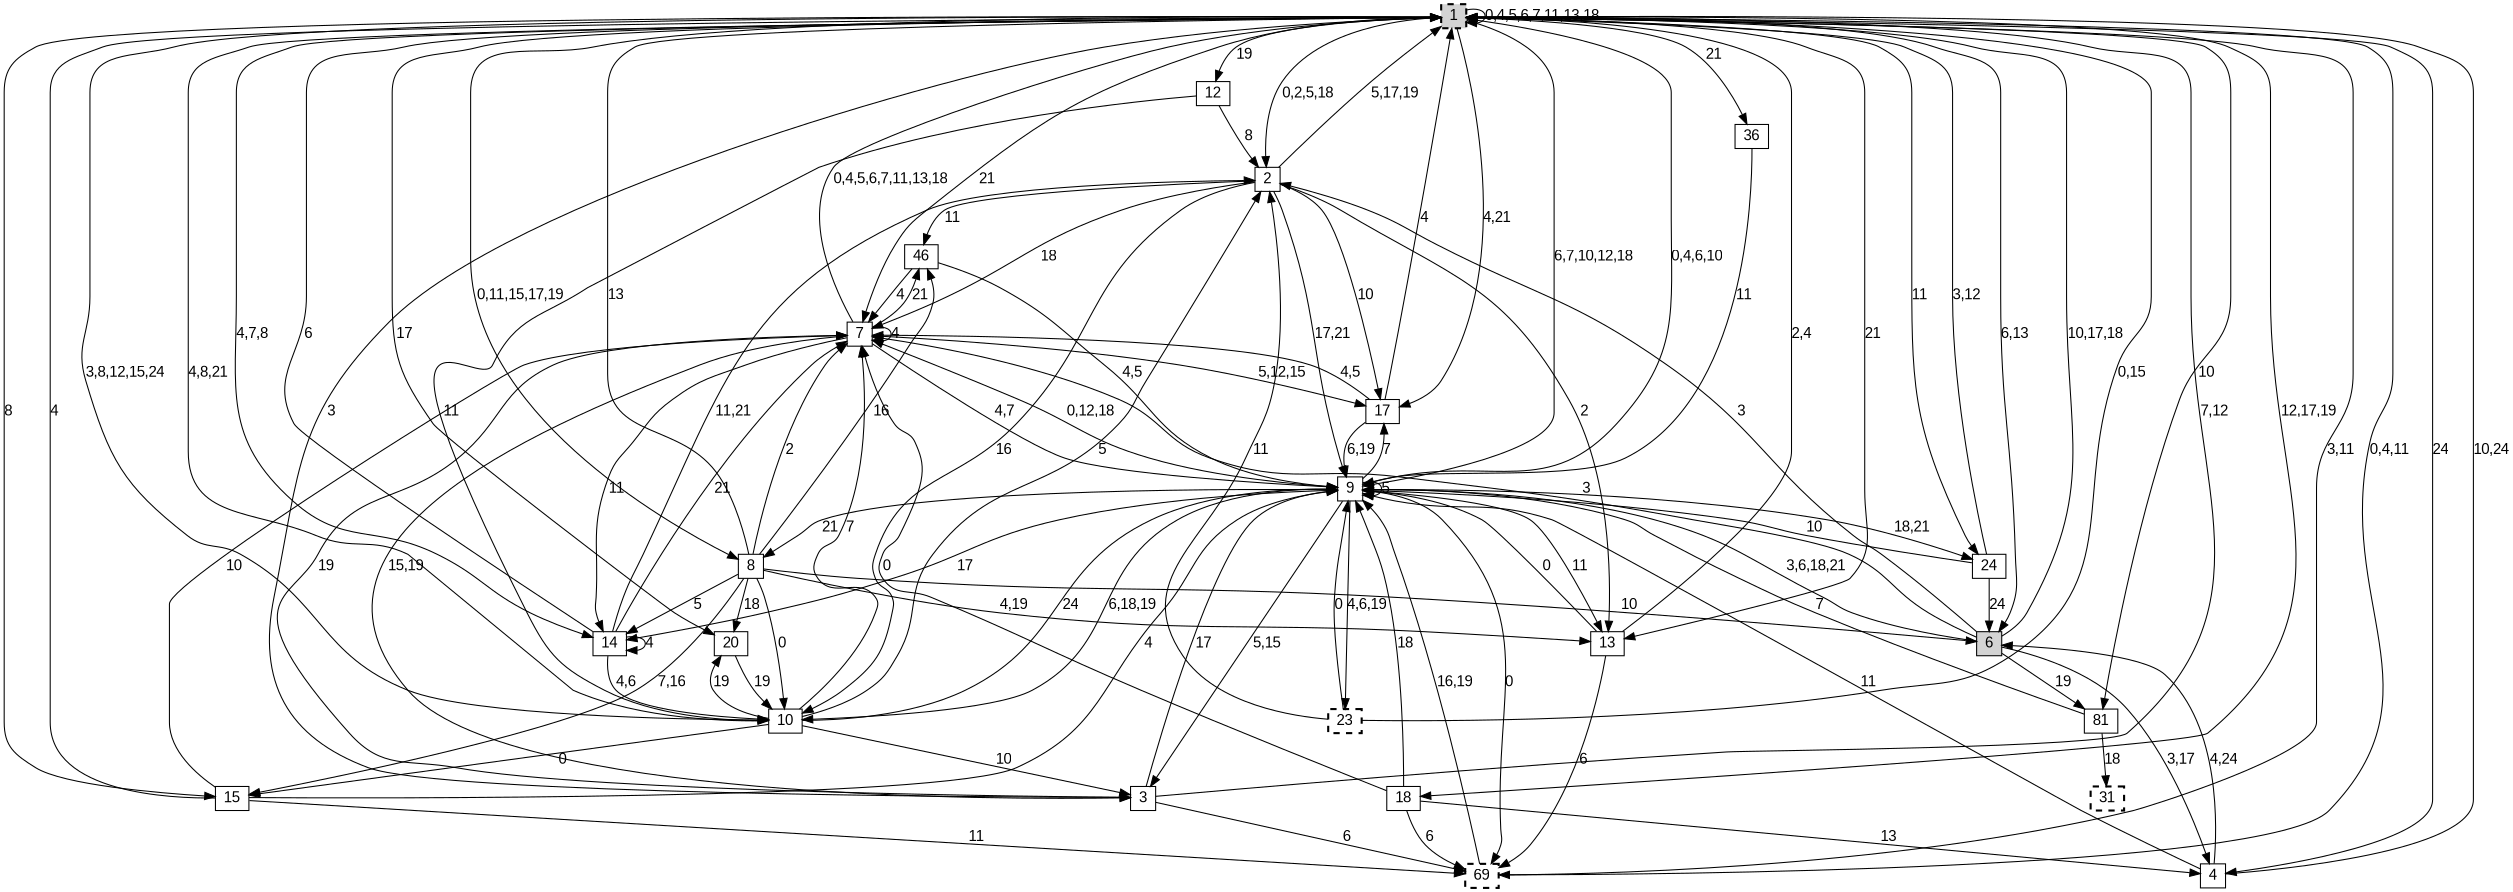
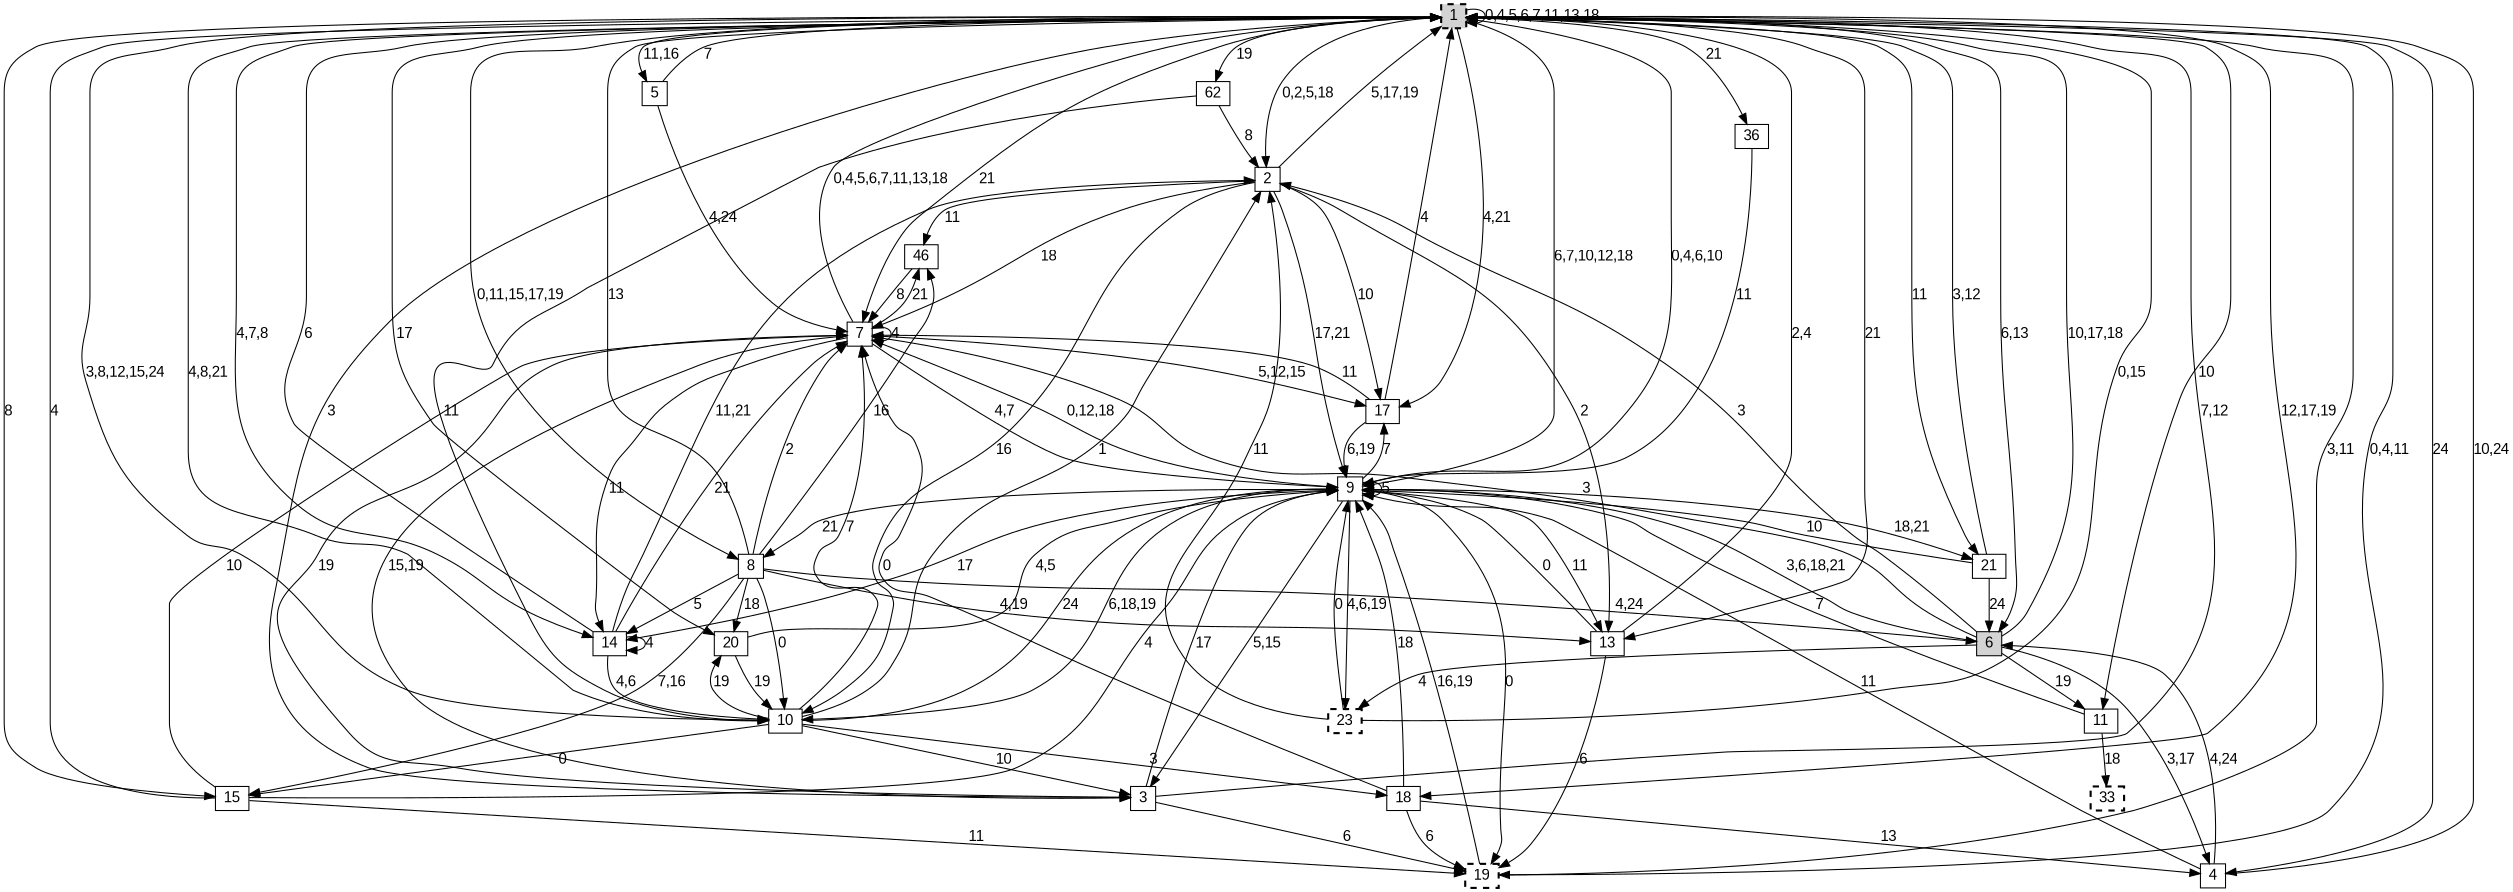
  digraph {
    rankdir=TB
    node [fontname=Arial shape=box]
    edge [fontname=Arial]
    n1 [height=0.1 label=1 style="filled,bold,dashed" width=0.1]
    n2 [height=0.1 label=2 width=0.1]
    n3 [height=0.1 label=3 width=0.1]
    n4 [height=0.1 label=4 width=0.1]
+   n5 [height=0.1 label=5 width=0.1]
    n6 [height=0.1 label=6 style=filled width=0.1]
    n7 [height=0.1 label=7 width=0.1]
    n8 [height=0.1 label=8 width=0.1]
    n9 [height=0.1 label=9 width=0.1]
    n10 [height=0.1 label=10 width=0.1]
-   n11 [height=0.1 label=81 width=0.1]
-   n12 [height=0.1 label=12 width=0.1]
+   n11 [height=0.1 label=11 width=0.1]
+   n12 [height=0.1 label=62 width=0.1]
    n13 [height=0.1 label=13 width=0.1]
    n14 [height=0.1 label=14 width=0.1]
    n15 [height=0.1 label=15 width=0.1]
    n16 [height=0.1 label=36 width=0.1]
    n17 [height=0.1 label=17 width=0.1]
    n18 [height=0.1 label=18 width=0.1]
-   n19 [height=0.1 label=69 style="bold,dashed" width=0.1]
-   n20 [height=0.1 label=24 width=0.1]
+   n19 [height=0.1 label=19 style="bold,dashed" width=0.1]
+   n20 [height=0.1 label=21 width=0.1]
    n21 [height=0.1 label=20 width=0.1]
    n22 [height=0.1 label=46 width=0.1]
    n23 [height=0.1 label=23 style="bold,dashed" width=0.1]
-   n24 [height=0.1 label=31 style="bold,dashed" width=0.1]
+   n24 [height=0.1 label=33 style="bold,dashed" width=0.1]
    n1 -> n1 [label="0,4,5,6,7,11,13,18"]
    n1 -> n2 [label="0,2,5,18"]
    n1 -> n3 [label=3]
    n1 -> n4 [label=24]
+   n1 -> n5 [label="11,16"]
    n1 -> n6 [label="6,13"]
    n1 -> n7 [label=21]
    n1 -> n8 [label="0,11,15,17,19"]
    n1 -> n9 [label="6,7,10,12,18"]
    n1 -> n10 [label="3,8,12,15,24"]
    n1 -> n11 [label=10]
    n1 -> n12 [label=19]
    n1 -> n13 [label=21]
    n1 -> n14 [label="4,7,8"]
    n1 -> n15 [label=8]
    n1 -> n16 [label=21]
    n1 -> n17 [label="4,21"]
    n1 -> n18 [label="12,17,19"]
    n1 -> n19 [label="0,4,11"]
    n1 -> n20 [label=11]
    n1 -> n21 [label=17]
    n2 -> n1 [label="5,17,19"]
    n2 -> n7 [label=18]
    n2 -> n9 [label="17,21"]
    n2 -> n10 [label=16]
    n2 -> n13 [label=2]
    n2 -> n17 [label=10]
    n2 -> n22 [label=11]
    n3 -> n1 [label="7,12"]
    n3 -> n7 [label=19]
    n3 -> n9 [label=17]
    n3 -> n19 [label=6]
    n4 -> n1 [label="10,24"]
    n4 -> n6 [label="4,24"]
    n4 -> n9 [label=11]
+   n5 -> n1 [label=7]
+   n5 -> n7 [label="4,24"]
    n6 -> n1 [label="10,17,18"]
    n6 -> n2 [label=3]
    n6 -> n4 [label="3,17"]
    n6 -> n7 [label=3]
    n6 -> n9 [label="3,6,18,21"]
    n6 -> n11 [label=19]
+   n6 -> n23 [label=4]
    n7 -> n1 [label="0,4,5,6,7,11,13,18"]
    n7 -> n3 [label="15,19"]
    n7 -> n7 [label=4]
    n7 -> n9 [label="4,7"]
    n7 -> n14 [label=11]
    n7 -> n17 [label="5,12,15"]
    n7 -> n22 [label=21]
    n8 -> n1 [label=13]
-   n8 -> n6 [label=10]
+   n8 -> n6 [label="4,24"]
    n8 -> n7 [label=2]
    n8 -> n10 [label=0]
    n8 -> n13 [label="4,19"]
    n8 -> n14 [label=5]
    n8 -> n15 [label="7,16"]
    n8 -> n21 [label=18]
    n8 -> n22 [label=16]
    n9 -> n1 [label="0,4,6,10"]
    n9 -> n3 [label="5,15"]
    n9 -> n7 [label="0,12,18"]
    n9 -> n8 [label=21]
    n9 -> n9 [label=5]
    n9 -> n10 [label="6,18,19"]
    n9 -> n13 [label=11]
    n9 -> n14 [label=17]
    n9 -> n17 [label=7]
    n9 -> n19 [label=0]
    n9 -> n20 [label="18,21"]
    n9 -> n23 [label="4,6,19"]
    n10 -> n1 [label="4,8,21"]
-   n10 -> n2 [label=5]
+   n10 -> n2 [label=1]
    n10 -> n3 [label=10]
    n10 -> n7 [label=7]
    n10 -> n9 [label=24]
    n10 -> n15 [label=0]
+   n10 -> n18 [label=3]
    n10 -> n21 [label=19]
    n11 -> n9 [label=7]
    n11 -> n24 [label=18]
    n12 -> n2 [label=8]
    n12 -> n10 [label=11]
    n13 -> n1 [label="2,4"]
    n13 -> n9 [label=0]
    n13 -> n19 [label=6]
    n14 -> n1 [label=6]
    n14 -> n2 [label="11,21"]
    n14 -> n7 [label=21]
    n14 -> n10 [label="4,6"]
    n14 -> n14 [label=4]
    n15 -> n1 [label=4]
    n15 -> n7 [label=10]
    n15 -> n9 [label=4]
    n15 -> n19 [label=11]
    n16 -> n9 [label=11]
    n17 -> n1 [label=4]
-   n17 -> n7 [label="4,5"]
+   n17 -> n7 [label=11]
    n17 -> n9 [label="6,19"]
    n18 -> n4 [label=13]
    n18 -> n7 [label=0]
    n18 -> n9 [label=18]
    n18 -> n19 [label=6]
    n19 -> n1 [label="3,11"]
    n19 -> n9 [label="16,19"]
    n20 -> n1 [label="3,12"]
    n20 -> n6 [label=24]
    n20 -> n9 [label=10]
    n21 -> n10 [label=19]
-   n22 -> n7 [label=4]
-   n22 -> n9 [label="4,5"]
+   n22 -> n7 [label=8]
+   n21 -> n9 [label="4,5"]
    n23 -> n1 [label="0,15"]
    n23 -> n2 [label=11]
    n23 -> n9 [label=0]
  }
